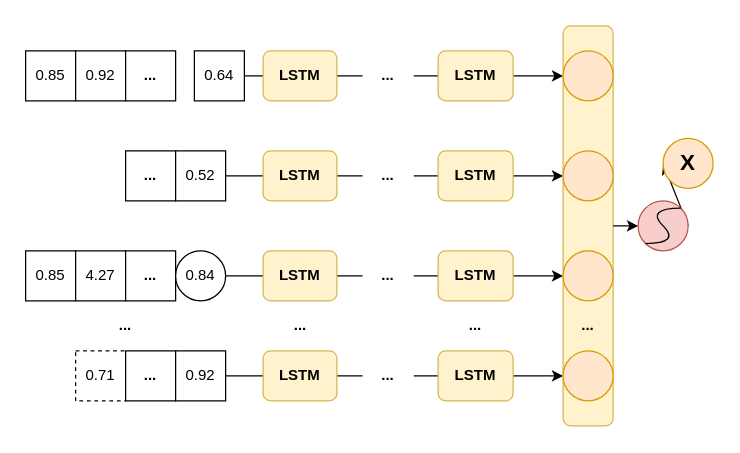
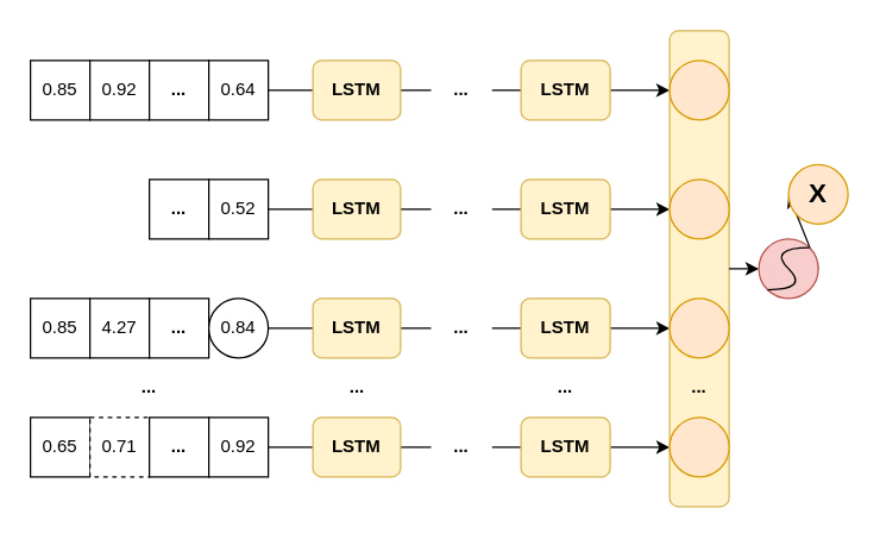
  <mxCell id="0" />
  <mxCell id="1" parent="0" />
  <mxCell id="2" value="" style="endArrow=classic;html=1;exitX=1;exitY=0.5;exitDx=0;exitDy=0;entryX=0;entryY=0.5;entryDx=0;entryDy=0;strokeWidth=1;" edge="1" parent="1" source="36" target="34"><mxGeometry width="50" height="50" relative="1" as="geometry"><mxPoint x="190" y="150" as="sourcePoint" /><mxPoint x="460" y="150" as="targetPoint" /></mxGeometry></mxCell>
  <mxCell id="3" value="" style="endArrow=classic;html=1;exitX=1;exitY=0.5;exitDx=0;exitDy=0;entryX=0;entryY=0.5;entryDx=0;entryDy=0;strokeWidth=1;" edge="1" parent="1" source="29" target="10"><mxGeometry width="50" height="50" relative="1" as="geometry"><mxPoint x="190" y="150" as="sourcePoint" /><mxPoint x="460" y="150" as="targetPoint" /></mxGeometry></mxCell>
  <mxCell id="4" value="" style="endArrow=classic;html=1;exitX=1;exitY=0.5;exitDx=0;exitDy=0;entryX=0;entryY=0.5;entryDx=0;entryDy=0;strokeWidth=1;" edge="1" parent="1" source="33" target="11"><mxGeometry width="50" height="50" relative="1" as="geometry"><mxPoint x="200" y="160" as="sourcePoint" /><mxPoint x="470" y="160" as="targetPoint" /></mxGeometry></mxCell>
  <mxCell id="5" value="" style="endArrow=classic;html=1;exitX=1;exitY=0.5;exitDx=0;exitDy=0;entryX=0;entryY=0.5;entryDx=0;entryDy=0;strokeWidth=1;" edge="1" parent="1" source="25" target="9"><mxGeometry width="50" height="50" relative="1" as="geometry"><mxPoint x="190" y="70" as="sourcePoint" /><mxPoint x="460" y="70" as="targetPoint" /></mxGeometry></mxCell>
  <mxCell id="6" value="" style="endArrow=classic;html=1;exitX=1;exitY=0.5;exitDx=0;exitDy=0;entryX=0;entryY=0.5;entryDx=0;entryDy=0;strokeWidth=1;" edge="1" parent="1" source="23" target="8"><mxGeometry width="50" height="50" relative="1" as="geometry"><mxPoint x="230" y="210" as="sourcePoint" /><mxPoint x="280" y="160" as="targetPoint" /></mxGeometry></mxCell>
  <mxCell id="7" value="" style="rounded=1;whiteSpace=wrap;html=1;fillColor=#fff2cc;strokeColor=#d6b656;" vertex="1" parent="1"><mxGeometry x="450" y="20" width="40" height="320" as="geometry" /></mxCell>
  <mxCell id="8" value="" style="ellipse;whiteSpace=wrap;html=1;fillColor=#ffe6cc;strokeColor=#d79b00;" vertex="1" parent="1"><mxGeometry x="450" y="40" width="40" height="40" as="geometry" /></mxCell>
  <mxCell id="9" value="" style="ellipse;whiteSpace=wrap;html=1;fillColor=#ffe6cc;strokeColor=#d79b00;" vertex="1" parent="1"><mxGeometry x="450" y="120" width="40" height="40" as="geometry" /></mxCell>
  <mxCell id="10" value="" style="ellipse;whiteSpace=wrap;html=1;fillColor=#ffe6cc;strokeColor=#d79b00;" vertex="1" parent="1"><mxGeometry x="450" y="200" width="40" height="40" as="geometry" /></mxCell>
  <mxCell id="11" value="" style="ellipse;whiteSpace=wrap;html=1;fillColor=#ffe6cc;strokeColor=#d79b00;" vertex="1" parent="1"><mxGeometry x="450" y="280" width="40" height="40" as="geometry" /></mxCell>
  <mxCell id="12" value="&lt;b&gt;LSTM&lt;/b&gt;" style="rounded=1;whiteSpace=wrap;html=1;fillColor=#fff2cc;strokeColor=#d6b656;" vertex="1" parent="1"><mxGeometry x="350" y="40" width="60" height="40" as="geometry" /></mxCell>
  <mxCell id="13" value="&lt;b&gt;LSTM&lt;/b&gt;" style="rounded=1;whiteSpace=wrap;html=1;fillColor=#fff2cc;strokeColor=#d6b656;" vertex="1" parent="1"><mxGeometry x="350" y="120" width="60" height="40" as="geometry" /></mxCell>
  <mxCell id="14" value="&lt;b&gt;LSTM&lt;/b&gt;" style="rounded=1;whiteSpace=wrap;html=1;fillColor=#fff2cc;strokeColor=#d6b656;" vertex="1" parent="1"><mxGeometry x="350" y="200" width="60" height="40" as="geometry" /></mxCell>
  <mxCell id="15" value="&lt;b&gt;LSTM&lt;/b&gt;" style="rounded=1;whiteSpace=wrap;html=1;fillColor=#fff2cc;strokeColor=#d6b656;" vertex="1" parent="1"><mxGeometry x="350" y="280" width="60" height="40" as="geometry" /></mxCell>
  <mxCell id="16" value="&lt;b&gt;LSTM&lt;/b&gt;" style="rounded=1;whiteSpace=wrap;html=1;fillColor=#fff2cc;strokeColor=#d6b656;" vertex="1" parent="1"><mxGeometry x="210" y="40" width="59" height="40" as="geometry" /></mxCell>
  <mxCell id="17" value="&lt;b&gt;LSTM&lt;/b&gt;" style="rounded=1;whiteSpace=wrap;html=1;fillColor=#fff2cc;strokeColor=#d6b656;" vertex="1" parent="1"><mxGeometry x="210" y="120" width="59" height="40" as="geometry" /></mxCell>
  <mxCell id="18" value="&lt;b&gt;LSTM&lt;/b&gt;" style="rounded=1;whiteSpace=wrap;html=1;fillColor=#fff2cc;strokeColor=#d6b656;" vertex="1" parent="1"><mxGeometry x="210" y="200" width="59" height="40" as="geometry" /></mxCell>
  <mxCell id="19" value="&lt;b&gt;LSTM&lt;/b&gt;" style="rounded=1;whiteSpace=wrap;html=1;fillColor=#fff2cc;strokeColor=#d6b656;" vertex="1" parent="1"><mxGeometry x="210" y="280" width="59" height="40" as="geometry" /></mxCell>
  <mxCell id="20" value="0.85" style="rounded=0;whiteSpace=wrap;html=1;" vertex="1" parent="1"><mxGeometry x="20" y="40" width="40" height="40" as="geometry" /></mxCell>
  <mxCell id="21" value="0.92" style="rounded=0;whiteSpace=wrap;html=1;" vertex="1" parent="1"><mxGeometry x="60" y="40" width="40" height="40" as="geometry" /></mxCell>
  <mxCell id="22" value="&lt;b&gt;...&lt;/b&gt;" style="rounded=0;whiteSpace=wrap;html=1;" vertex="1" parent="1"><mxGeometry x="100" y="40" width="40" height="40" as="geometry" /></mxCell>
- <mxCell id="23" value="0.64" style="rounded=0;whiteSpace=wrap;html=1;" vertex="1" parent="1"><mxGeometry x="155" y="40" width="40" height="40" as="geometry" /></mxCell>
+ <mxCell id="23" value="0.64" style="rounded=0;whiteSpace=wrap;html=1;" vertex="1" parent="1"><mxGeometry x="140" y="40" width="40" height="40" as="geometry" /></mxCell>
  <mxCell id="24" value="&lt;b&gt;...&lt;/b&gt;" style="rounded=0;whiteSpace=wrap;html=1;" vertex="1" parent="1"><mxGeometry x="100" y="120" width="40" height="40" as="geometry" /></mxCell>
  <mxCell id="25" value="0.52" style="rounded=0;whiteSpace=wrap;html=1;" vertex="1" parent="1"><mxGeometry x="140" y="120" width="40" height="40" as="geometry" /></mxCell>
  <mxCell id="26" value="0.85" style="rounded=0;whiteSpace=wrap;html=1;" vertex="1" parent="1"><mxGeometry x="20" y="200" width="40" height="40" as="geometry" /></mxCell>
  <mxCell id="27" value="4.27" style="rounded=0;whiteSpace=wrap;html=1;" vertex="1" parent="1"><mxGeometry x="60" y="200" width="40" height="40" as="geometry" /></mxCell>
  <mxCell id="28" value="&lt;b&gt;...&lt;/b&gt;" style="rounded=0;whiteSpace=wrap;html=1;" vertex="1" parent="1"><mxGeometry x="100" y="200" width="40" height="40" as="geometry" /></mxCell>
  <mxCell id="29" value="0.84" style="ellipse;whiteSpace=wrap;html=1;" vertex="1" parent="1"><mxGeometry x="140" y="200" width="40" height="40" as="geometry" /></mxCell>
+ <mxCell id="30" value="0.65" style="rounded=0;whiteSpace=wrap;html=1;" vertex="1" parent="1"><mxGeometry x="20" y="280" width="40" height="40" as="geometry" /></mxCell>
  <mxCell id="31" value="0.71" style="rounded=0;whiteSpace=wrap;html=1;dashed=1;" vertex="1" parent="1"><mxGeometry x="60" y="280" width="40" height="40" as="geometry" /></mxCell>
  <mxCell id="32" value="&lt;b&gt;...&lt;/b&gt;" style="rounded=0;whiteSpace=wrap;html=1;" vertex="1" parent="1"><mxGeometry x="100" y="280" width="40" height="40" as="geometry" /></mxCell>
  <mxCell id="33" value="0.92" style="rounded=0;whiteSpace=wrap;html=1;" vertex="1" parent="1"><mxGeometry x="140" y="280" width="40" height="40" as="geometry" /></mxCell>
  <mxCell id="34" value="&lt;b&gt;&lt;font style=&quot;font-size: 18px&quot;&gt;X&lt;/font&gt;&lt;/b&gt;" style="ellipse;whiteSpace=wrap;html=1;fillColor=#ffe6cc;strokeColor=#d79b00;" vertex="1" parent="1"><mxGeometry x="530" y="110" width="40" height="40" as="geometry" /></mxCell>
  <mxCell id="35" value="" style="rounded=1;whiteSpace=wrap;html=1;fillColor=#FFFFFF;strokeColor=#FFFFFF;" vertex="1" parent="1"><mxGeometry x="290" y="20" width="40" height="320" as="geometry" /></mxCell>
  <mxCell id="36" value="" style="ellipse;whiteSpace=wrap;html=1;fillColor=#f8cecc;strokeColor=#b85450;" vertex="1" parent="1"><mxGeometry x="510" y="160" width="40" height="40" as="geometry" /></mxCell>
  <mxCell id="37" value="" style="endArrow=classic;html=1;exitX=1;exitY=0.5;exitDx=0;exitDy=0;entryX=0;entryY=0.5;entryDx=0;entryDy=0;strokeWidth=1;" edge="1" parent="1" source="7" target="36"><mxGeometry width="50" height="50" relative="1" as="geometry"><mxPoint x="490" y="180" as="sourcePoint" /><mxPoint x="610" y="180" as="targetPoint" /></mxGeometry></mxCell>
  <mxCell id="38" value="" style="endArrow=none;html=1;strokeWidth=1;curved=1;endFill=0;entryX=1;entryY=0;entryDx=0;entryDy=0;exitX=0;exitY=1;exitDx=0;exitDy=0;" edge="1" parent="1" source="36" target="36"><mxGeometry width="50" height="50" relative="1" as="geometry"><mxPoint x="540" y="270" as="sourcePoint" /><mxPoint x="580" y="240" as="targetPoint" /><Array as="points"><mxPoint x="544" y="194" /><mxPoint x="516" y="166" /></Array></mxGeometry></mxCell>
  <mxCell id="39" value="&lt;b&gt;...&lt;/b&gt;" style="text;html=1;strokeColor=none;fillColor=none;align=center;verticalAlign=middle;whiteSpace=wrap;rounded=0;" vertex="1" parent="1"><mxGeometry x="80" y="250" width="40" height="20" as="geometry" /></mxCell>
  <mxCell id="40" value="&lt;b&gt;...&lt;/b&gt;" style="text;html=1;strokeColor=none;fillColor=none;align=center;verticalAlign=middle;whiteSpace=wrap;rounded=0;" vertex="1" parent="1"><mxGeometry x="219.5" y="250" width="40" height="20" as="geometry" /></mxCell>
  <mxCell id="41" value="&lt;b&gt;...&lt;/b&gt;" style="text;html=1;strokeColor=none;fillColor=none;align=center;verticalAlign=middle;whiteSpace=wrap;rounded=0;" vertex="1" parent="1"><mxGeometry x="360" y="250" width="40" height="20" as="geometry" /></mxCell>
  <mxCell id="42" value="&lt;b&gt;...&lt;/b&gt;" style="text;html=1;strokeColor=none;fillColor=none;align=center;verticalAlign=middle;whiteSpace=wrap;rounded=0;" vertex="1" parent="1"><mxGeometry x="290" y="50" width="40" height="20" as="geometry" /></mxCell>
  <mxCell id="43" value="&lt;b&gt;...&lt;/b&gt;" style="text;html=1;strokeColor=none;fillColor=none;align=center;verticalAlign=middle;whiteSpace=wrap;rounded=0;" vertex="1" parent="1"><mxGeometry x="290" y="130" width="40" height="20" as="geometry" /></mxCell>
  <mxCell id="44" value="&lt;b&gt;...&lt;/b&gt;" style="text;html=1;strokeColor=none;fillColor=none;align=center;verticalAlign=middle;whiteSpace=wrap;rounded=0;" vertex="1" parent="1"><mxGeometry x="290" y="210" width="40" height="20" as="geometry" /></mxCell>
  <mxCell id="45" value="&lt;b&gt;...&lt;/b&gt;" style="text;html=1;strokeColor=none;fillColor=none;align=center;verticalAlign=middle;whiteSpace=wrap;rounded=0;" vertex="1" parent="1"><mxGeometry x="290" y="290" width="40" height="20" as="geometry" /></mxCell>
  <mxCell id="46" value="&lt;b&gt;...&lt;/b&gt;" style="text;html=1;strokeColor=none;fillColor=none;align=center;verticalAlign=middle;whiteSpace=wrap;rounded=0;" vertex="1" parent="1"><mxGeometry x="450" y="250" width="40" height="20" as="geometry" /></mxCell>
